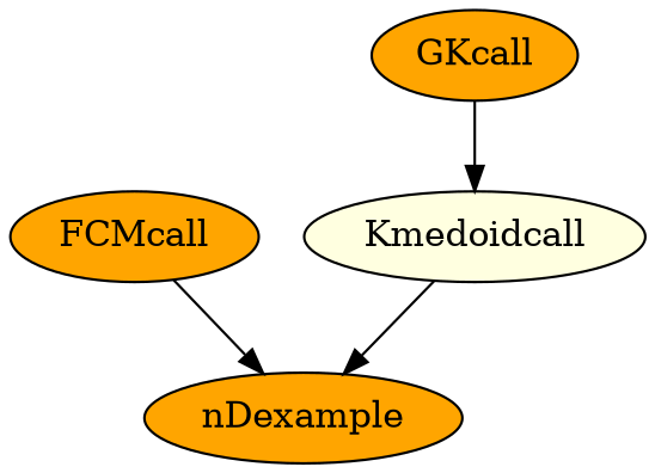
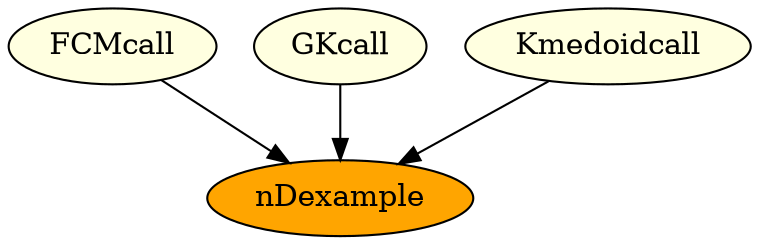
  digraph {
    node [fillcolor=orange style=filled]
    nDexample
-   FCMcall
-   GKcall
+   FCMcall [fillcolor=lightyellow]
+   GKcall [fillcolor=lightyellow]
    Kmedoidcall [fillcolor=lightyellow]
    FCMcall -> nDexample
-   GKcall -> Kmedoidcall
+   GKcall -> nDexample
    Kmedoidcall -> nDexample
  }
